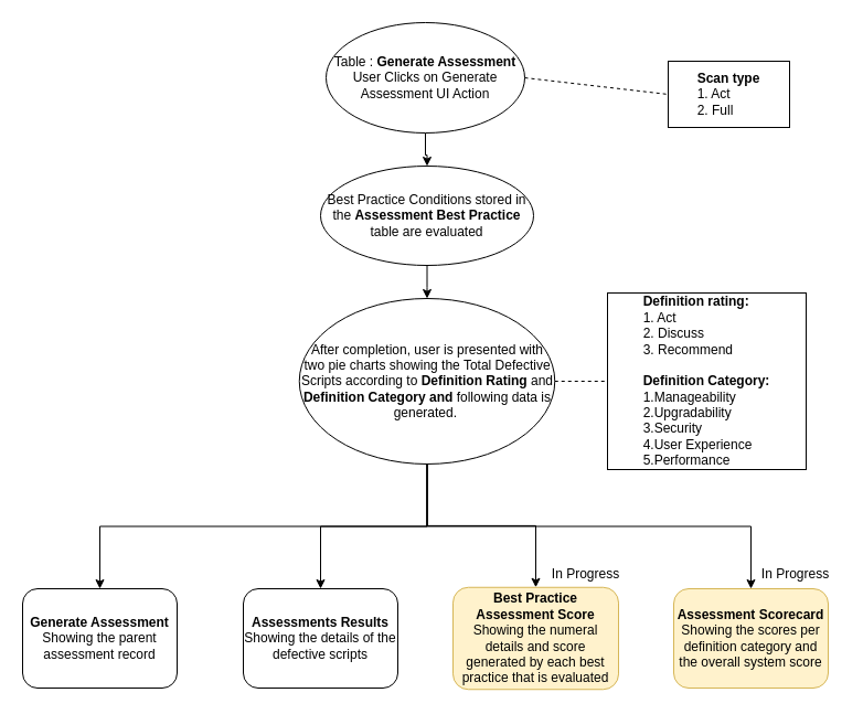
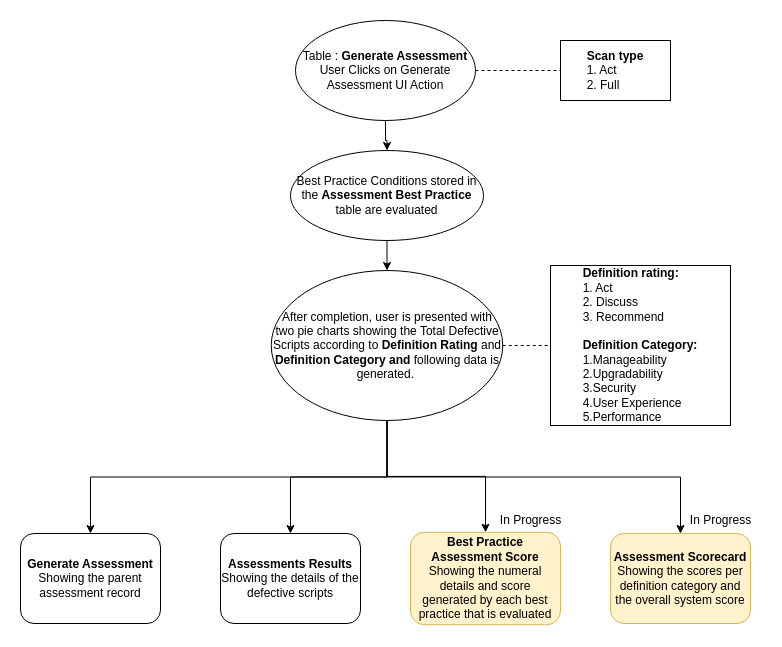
  <mxCell id="0" />
  <mxCell id="1" parent="0" />
  <mxCell id="2" value="" style="edgeStyle=orthogonalEdgeStyle;rounded=0;orthogonalLoop=1;jettySize=auto;html=1;" parent="1" source="3" target="5" edge="1"><mxGeometry relative="1" as="geometry" /></mxCell>
  <mxCell id="3" value="Table : &lt;b&gt;Generate Assessment&lt;/b&gt;&lt;br&gt;User Clicks on Generate Assessment UI Action" style="ellipse;whiteSpace=wrap;html=1;" parent="1" vertex="1"><mxGeometry x="295" y="20" width="180" height="100" as="geometry" /></mxCell>
  <mxCell id="4" value="" style="edgeStyle=orthogonalEdgeStyle;rounded=0;orthogonalLoop=1;jettySize=auto;html=1;" parent="1" source="5" target="10" edge="1"><mxGeometry relative="1" as="geometry" /></mxCell>
  <mxCell id="5" value="Best Practice Conditions stored in the &lt;b&gt;Assessment Best Practice&lt;/b&gt; table are evaluated" style="ellipse;whiteSpace=wrap;html=1;" parent="1" vertex="1"><mxGeometry x="290" y="150" width="193" height="90" as="geometry" /></mxCell>
  <mxCell id="6" style="edgeStyle=orthogonalEdgeStyle;rounded=0;orthogonalLoop=1;jettySize=auto;html=1;exitX=0.5;exitY=1;exitDx=0;exitDy=0;" parent="1" source="10" target="11" edge="1"><mxGeometry relative="1" as="geometry" /></mxCell>
  <mxCell id="7" style="edgeStyle=orthogonalEdgeStyle;rounded=0;orthogonalLoop=1;jettySize=auto;html=1;exitX=0.5;exitY=1;exitDx=0;exitDy=0;entryX=0.5;entryY=0;entryDx=0;entryDy=0;" parent="1" source="10" target="12" edge="1"><mxGeometry relative="1" as="geometry" /></mxCell>
  <mxCell id="8" style="edgeStyle=orthogonalEdgeStyle;rounded=0;orthogonalLoop=1;jettySize=auto;html=1;exitX=0.5;exitY=1;exitDx=0;exitDy=0;" parent="1" source="10" target="14" edge="1"><mxGeometry relative="1" as="geometry" /></mxCell>
  <mxCell id="9" style="edgeStyle=orthogonalEdgeStyle;rounded=0;orthogonalLoop=1;jettySize=auto;html=1;exitX=0.5;exitY=1;exitDx=0;exitDy=0;entryX=0.5;entryY=0;entryDx=0;entryDy=0;" parent="1" source="10" target="13" edge="1"><mxGeometry relative="1" as="geometry" /></mxCell>
  <mxCell id="10" value="After completion, user is presented with two pie charts showing the Total Defective Scripts according to &lt;b&gt;Definition Rating&lt;/b&gt; and &lt;b&gt;Definition Category and &lt;/b&gt;following data is generated.&lt;b&gt;&amp;nbsp;&lt;/b&gt;" style="ellipse;whiteSpace=wrap;html=1;" parent="1" vertex="1"><mxGeometry x="270.75" y="270" width="231.5" height="150" as="geometry" /></mxCell>
  <mxCell id="11" value="&lt;b&gt;Generate Assessment&lt;/b&gt;&lt;br&gt;Showing the parent assessment record" style="rounded=1;whiteSpace=wrap;html=1;" parent="1" vertex="1"><mxGeometry x="20" y="533" width="140" height="90" as="geometry" /></mxCell>
  <mxCell id="12" value="&lt;b&gt;Assessments Results&lt;br&gt;&lt;/b&gt;Showing the details of the defective scripts" style="rounded=1;whiteSpace=wrap;html=1;" parent="1" vertex="1"><mxGeometry x="220" y="533" width="140" height="90" as="geometry" /></mxCell>
  <mxCell id="13" value="&lt;b&gt;Best Practice Assessment Score&lt;/b&gt;&lt;br&gt;Showing the numeral details and score generated by each best practice that is evaluated" style="rounded=1;whiteSpace=wrap;html=1;fillColor=#fff2cc;strokeColor=#d6b656;" parent="1" vertex="1"><mxGeometry x="410" y="531.75" width="150" height="92.5" as="geometry" /></mxCell>
  <mxCell id="14" value="&lt;b&gt;Assessment Scorecard&lt;/b&gt;&lt;br&gt;Showing the scores per definition category and the overall system score" style="rounded=1;whiteSpace=wrap;html=1;fillColor=#fff2cc;strokeColor=#d6b656;" parent="1" vertex="1"><mxGeometry x="610" y="533" width="140" height="90" as="geometry" /></mxCell>
- <mxCell id="15" value="&lt;b&gt;Scan type&lt;br&gt;&lt;/b&gt;&lt;div style=&quot;text-align: left&quot;&gt;&lt;span&gt;1. Act&lt;/span&gt;&lt;/div&gt;&lt;div style=&quot;text-align: left&quot;&gt;&lt;span&gt;2. Full&lt;/span&gt;&lt;/div&gt;" style="rounded=0;whiteSpace=wrap;html=1;" parent="1" vertex="1"><mxGeometry x="605" y="55" width="110" height="60" as="geometry" /></mxCell>
+ <mxCell id="15" value="&lt;b&gt;Scan type&lt;br&gt;&lt;/b&gt;&lt;div style=&quot;text-align: left&quot;&gt;&lt;span&gt;1. Act&lt;/span&gt;&lt;/div&gt;&lt;div style=&quot;text-align: left&quot;&gt;&lt;span&gt;2. Full&lt;/span&gt;&lt;/div&gt;" style="rounded=0;whiteSpace=wrap;html=1;" parent="1" vertex="1"><mxGeometry x="560" y="40" width="110" height="60" as="geometry" /></mxCell>
  <mxCell id="16" value="" style="endArrow=none;dashed=1;html=1;entryX=0;entryY=0.5;entryDx=0;entryDy=0;exitX=1;exitY=0.5;exitDx=0;exitDy=0;" parent="1" source="3" target="15" edge="1"><mxGeometry width="50" height="50" relative="1" as="geometry"><mxPoint x="360" y="200" as="sourcePoint" /><mxPoint x="410" y="150" as="targetPoint" /></mxGeometry></mxCell>
  <mxCell id="17" value="&lt;div style=&quot;text-align: left&quot;&gt;&lt;b&gt;Definition rating:&lt;/b&gt;&lt;/div&gt;&lt;div style=&quot;text-align: left&quot;&gt;&lt;span&gt;1. Act&lt;/span&gt;&lt;/div&gt;&lt;div style=&quot;text-align: left&quot;&gt;&lt;span&gt;2. Discuss&lt;/span&gt;&lt;/div&gt;&lt;div style=&quot;text-align: left&quot;&gt;&lt;span&gt;3. Recommend&lt;/span&gt;&lt;/div&gt;&lt;div style=&quot;text-align: left&quot;&gt;&lt;span&gt;&lt;br&gt;&lt;/span&gt;&lt;/div&gt;&lt;div style=&quot;text-align: left&quot;&gt;&lt;b&gt;&lt;span&gt;Definition&amp;nbsp;&lt;/span&gt;&lt;span&gt;Category:&lt;/span&gt;&lt;/b&gt;&lt;/div&gt;&lt;div style=&quot;text-align: left&quot;&gt;1.Manageability&lt;/div&gt;&lt;div style=&quot;text-align: left&quot;&gt;2.Upgradability&lt;br&gt;3.Security&lt;/div&gt;&lt;div style=&quot;text-align: left&quot;&gt;4.User Experience&lt;/div&gt;&lt;div style=&quot;text-align: left&quot;&gt;5.Performance&lt;/div&gt;" style="rounded=0;whiteSpace=wrap;html=1;" parent="1" vertex="1"><mxGeometry x="550" y="265" width="180" height="160" as="geometry" /></mxCell>
  <mxCell id="18" value="" style="endArrow=none;dashed=1;html=1;entryX=0;entryY=0.5;entryDx=0;entryDy=0;exitX=1;exitY=0.5;exitDx=0;exitDy=0;" parent="1" source="10" target="17" edge="1"><mxGeometry width="50" height="50" relative="1" as="geometry"><mxPoint x="360" y="250" as="sourcePoint" /><mxPoint x="410" y="200" as="targetPoint" /></mxGeometry></mxCell>
  <mxCell id="19" value="In Progress" style="text;html=1;align=center;verticalAlign=middle;resizable=0;points=[];autosize=1;" vertex="1" parent="1"><mxGeometry x="490" y="510" width="80" height="20" as="geometry" /></mxCell>
  <mxCell id="20" value="In Progress" style="text;html=1;align=center;verticalAlign=middle;resizable=0;points=[];autosize=1;" vertex="1" parent="1"><mxGeometry x="680" y="510" width="80" height="20" as="geometry" /></mxCell>
